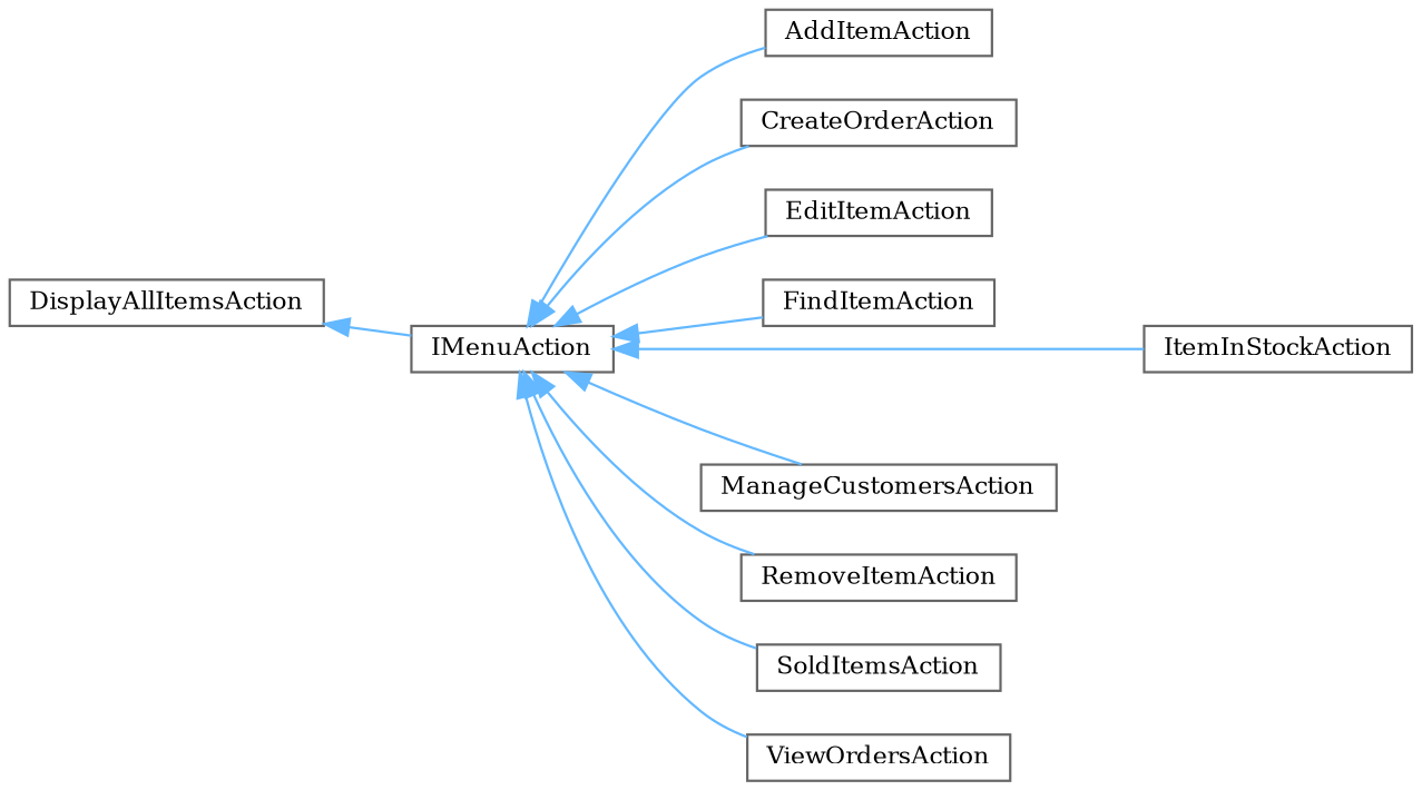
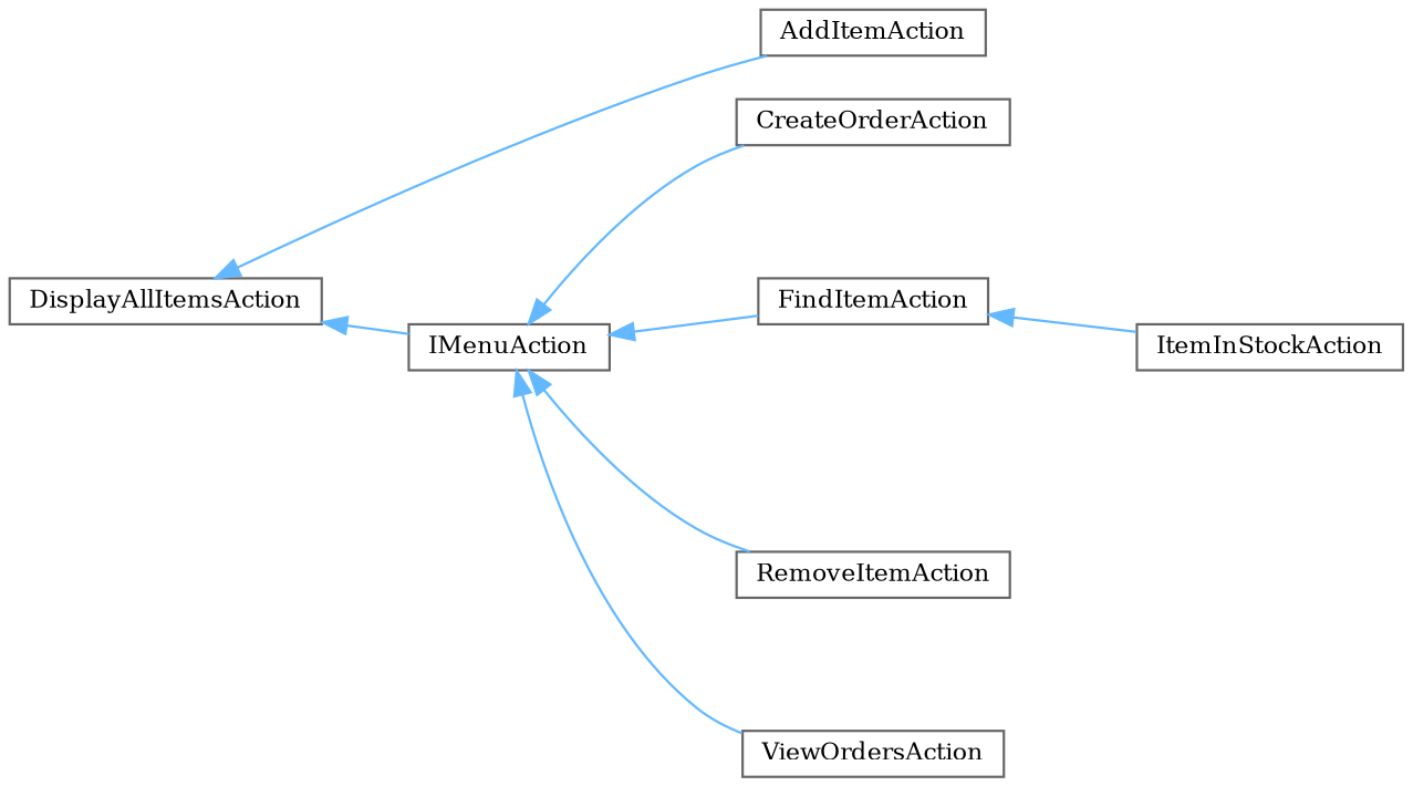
  digraph {
    fontname="DejaVu Serif"
    rankdir=LR
    node [color=grey40 fillcolor=white fontname="DejaVu Serif" fontsize=10 shape=box style=filled]
    edge [color=steelblue1 dir=back fontname="DejaVu Serif" fontsize=10 labelfontname=Helvetica labelfontsize=10 style=solid]
    n1 [height=0.2 label=IMenuAction width=0.4]
    n2 [height=0.2 label=AddItemAction width=0.4]
    n3 [height=0.2 label=CreateOrderAction width=0.4]
-   n4 [height=0.2 label=EditItemAction width=0.4]
    n5 [height=0.2 label=FindItemAction width=0.4]
    n6 [height=0.2 label=ItemInStockAction width=0.4]
-   n7 [height=0.2 label=ManageCustomersAction width=0.4]
    n8 [height=0.2 label=RemoveItemAction width=0.4]
-   n9 [height=0.2 label=SoldItemsAction width=0.4]
    n10 [height=0.2 label=ViewOrdersAction width=0.4]
    n11 [height=0.2 label=DisplayAllItemsAction width=0.4]
-   n1 -> n2
+   n11 -> n2
    n1 -> n3
-   n1 -> n4
    n1 -> n5
-   n1 -> n6
-   n1 -> n7
+   n5 -> n6
    n1 -> n8
-   n1 -> n9
    n1 -> n10
    n11 -> n1
  }
